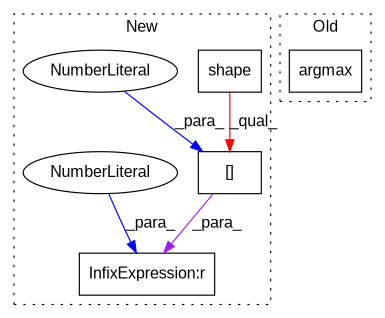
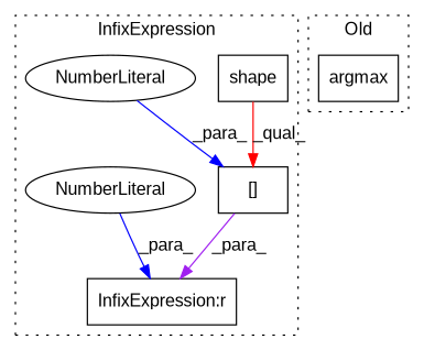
  digraph {
    fontname="Liberation Sans"
    node [a=32 l=1 shape=box fontname="Liberation Sans"]
    edge [color=blue fontname="Liberation Sans"]
    n1 [l="6,1" label=shape s="3552,3561"]
    n2 [a=2 l="22,1" label="[]" s="3541,3564"]
    n3 [a=34 label=NumberLiteral s=3563 shape=ellipse]
    n4 [a=27 l=3 label="InfixExpression:r" s=3565]
    n5 [a=34 label=NumberLiteral s=3568 shape=ellipse]
    n6 [l="7,1" label=argmax s="3536,3548"]
    subgraph cluster_1 {
-     label=New
+     label=InfixExpression
      style=dotted
      n1
      n2
      n3
      n4
      n5
    }
    subgraph cluster_2 {
      label=Old
      style=dotted
      n6
    }
    n1 -> n2 [label=_qual_ color=red]
    n2 -> n4 [label=_para_ color=purple]
    n3 -> n2 [label=_para_]
    n5 -> n4 [label=_para_]
  }
